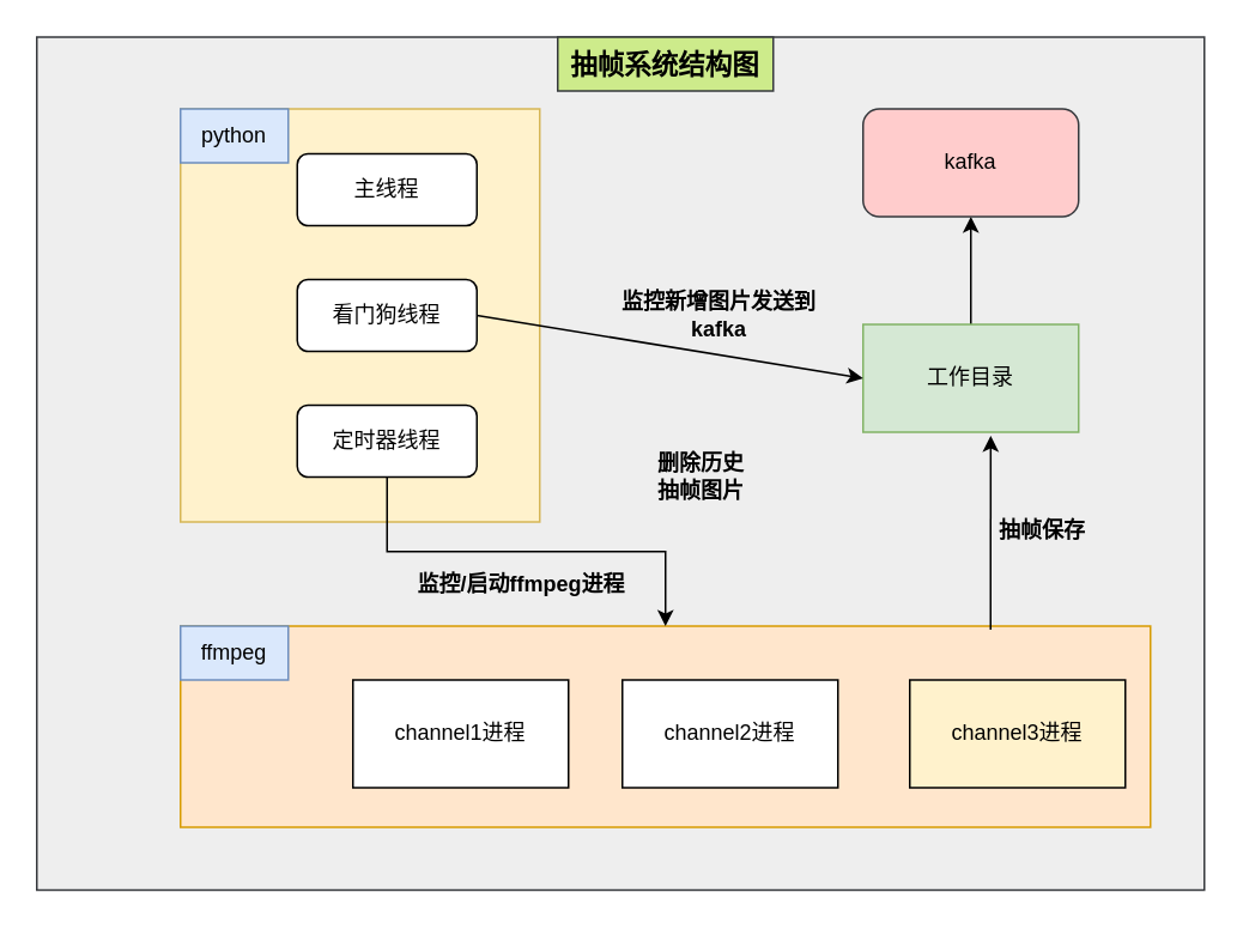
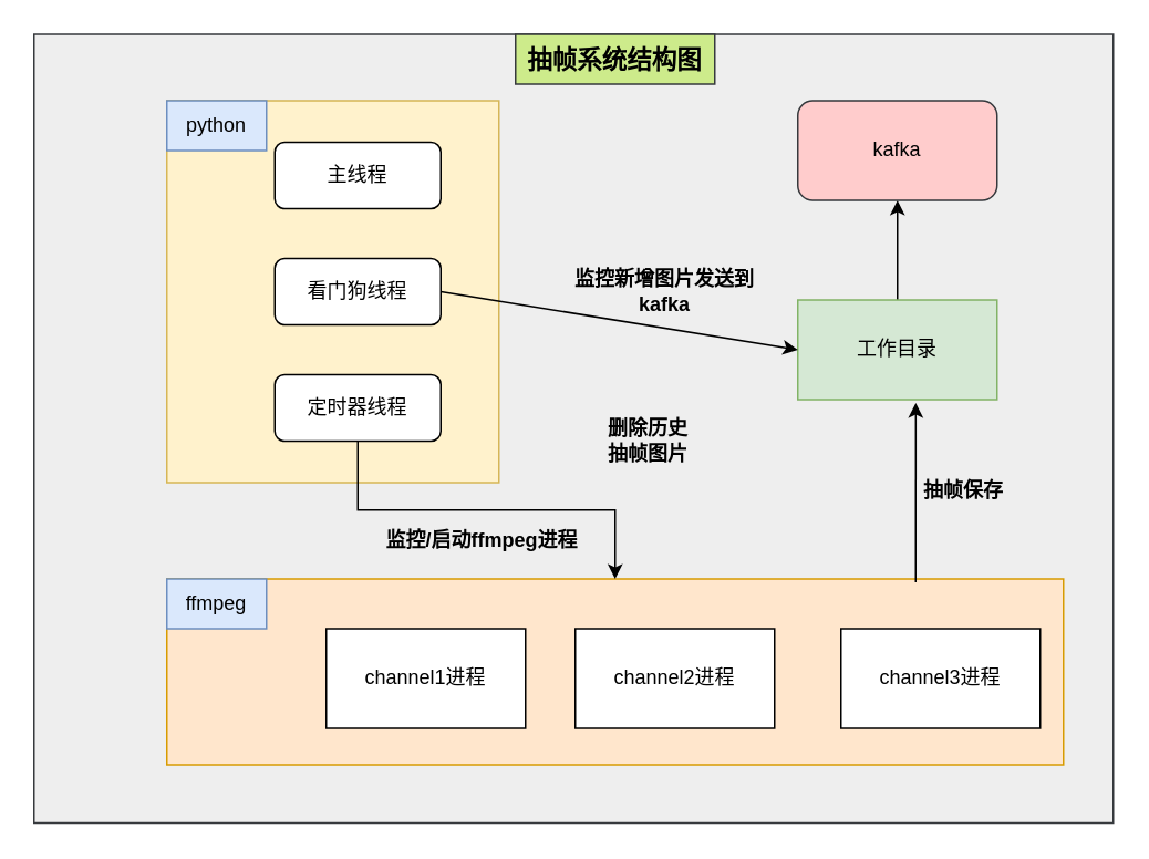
  <mxCell id="0" />
  <mxCell id="1" parent="0" />
  <mxCell id="2" value="" style="rounded=0;whiteSpace=wrap;html=1;fillColor=#eeeeee;strokeColor=#36393d;" vertex="1" parent="1"><mxGeometry x="20" y="20" width="650" height="475" as="geometry" /></mxCell>
  <mxCell id="3" value="" style="rounded=0;whiteSpace=wrap;html=1;fillColor=#ffe6cc;strokeColor=#d79b00;" vertex="1" parent="1"><mxGeometry x="100" y="348" width="540" height="112" as="geometry" /></mxCell>
  <mxCell id="4" value="" style="rounded=0;whiteSpace=wrap;html=1;fillColor=#fff2cc;strokeColor=#d6b656;" vertex="1" parent="1"><mxGeometry x="100" y="60" width="200" height="230" as="geometry" /></mxCell>
  <mxCell id="5" value="主线程" style="rounded=1;whiteSpace=wrap;html=1;" vertex="1" parent="1"><mxGeometry x="165" y="85" width="100" height="40" as="geometry" /></mxCell>
  <mxCell id="6" value="看门狗线程" style="rounded=1;whiteSpace=wrap;html=1;" vertex="1" parent="1"><mxGeometry x="165" y="155" width="100" height="40" as="geometry" /></mxCell>
  <mxCell id="7" style="edgeStyle=orthogonalEdgeStyle;rounded=0;orthogonalLoop=1;jettySize=auto;html=1;" edge="1" parent="1" source="8" target="3"><mxGeometry relative="1" as="geometry" /></mxCell>
  <mxCell id="8" value="定时器线程" style="rounded=1;whiteSpace=wrap;html=1;" vertex="1" parent="1"><mxGeometry x="165" y="225" width="100" height="40" as="geometry" /></mxCell>
  <mxCell id="9" style="edgeStyle=orthogonalEdgeStyle;rounded=0;orthogonalLoop=1;jettySize=auto;html=1;entryX=0.5;entryY=1;entryDx=0;entryDy=0;" edge="1" parent="1" source="10" target="14"><mxGeometry relative="1" as="geometry" /></mxCell>
  <mxCell id="10" value="工作目录" style="rounded=0;whiteSpace=wrap;html=1;fillColor=#d5e8d4;strokeColor=#82b366;" vertex="1" parent="1"><mxGeometry x="480" y="180" width="120" height="60" as="geometry" /></mxCell>
  <mxCell id="11" value="channel1进程" style="rounded=0;whiteSpace=wrap;html=1;" vertex="1" parent="1"><mxGeometry x="196" y="378" width="120" height="60" as="geometry" /></mxCell>
  <mxCell id="12" value="channel2进程" style="rounded=0;whiteSpace=wrap;html=1;" vertex="1" parent="1"><mxGeometry x="346" y="378" width="120" height="60" as="geometry" /></mxCell>
- <mxCell id="13" value="channel3进程" style="rounded=0;whiteSpace=wrap;html=1;fillColor=#fff2cc;" vertex="1" parent="1"><mxGeometry x="506" y="378" width="120" height="60" as="geometry" /></mxCell>
+ <mxCell id="13" value="channel3进程" style="rounded=0;whiteSpace=wrap;html=1;" vertex="1" parent="1"><mxGeometry x="506" y="378" width="120" height="60" as="geometry" /></mxCell>
  <mxCell id="14" value="kafka" style="whiteSpace=wrap;html=1;fillColor=#ffcccc;strokeColor=#36393d;rounded=1;" vertex="1" parent="1"><mxGeometry x="480" y="60" width="120" height="60" as="geometry" /></mxCell>
  <mxCell id="15" value="ffmpeg" style="text;html=1;strokeColor=#6c8ebf;fillColor=#dae8fc;align=center;verticalAlign=middle;whiteSpace=wrap;rounded=0;" vertex="1" parent="1"><mxGeometry x="100" y="348" width="60" height="30" as="geometry" /></mxCell>
  <mxCell id="16" value="python" style="text;html=1;strokeColor=#6c8ebf;fillColor=#dae8fc;align=center;verticalAlign=middle;whiteSpace=wrap;rounded=0;" vertex="1" parent="1"><mxGeometry x="100" y="60" width="60" height="30" as="geometry" /></mxCell>
  <mxCell id="17" value="" style="endArrow=classic;html=1;rounded=0;exitX=1;exitY=0.5;exitDx=0;exitDy=0;entryX=0;entryY=0.5;entryDx=0;entryDy=0;" edge="1" parent="1" source="6" target="10"><mxGeometry width="50" height="50" relative="1" as="geometry"><mxPoint x="300" y="280" as="sourcePoint" /><mxPoint x="350" y="230" as="targetPoint" /></mxGeometry></mxCell>
  <mxCell id="18" value="监控新增图片发送到kafka" style="text;html=1;strokeColor=none;fillColor=none;align=center;verticalAlign=middle;whiteSpace=wrap;rounded=0;fontStyle=1" vertex="1" parent="1"><mxGeometry x="340" y="160" width="120" height="30" as="geometry" /></mxCell>
  <mxCell id="19" value="删除历史抽帧图片" style="text;html=1;strokeColor=none;fillColor=none;align=center;verticalAlign=middle;whiteSpace=wrap;rounded=0;fontStyle=1" vertex="1" parent="1"><mxGeometry x="360" y="250" width="60" height="30" as="geometry" /></mxCell>
  <mxCell id="20" value="监控/启动ffmpeg进程" style="text;html=1;strokeColor=none;fillColor=none;align=center;verticalAlign=middle;whiteSpace=wrap;rounded=0;fontStyle=1" vertex="1" parent="1"><mxGeometry x="230" y="310" width="120" height="30" as="geometry" /></mxCell>
  <mxCell id="21" value="" style="endArrow=classic;html=1;rounded=0;entryX=0.592;entryY=1.033;entryDx=0;entryDy=0;entryPerimeter=0;" edge="1" parent="1" target="10"><mxGeometry width="50" height="50" relative="1" as="geometry"><mxPoint x="551" y="350" as="sourcePoint" /><mxPoint x="350" y="210" as="targetPoint" /></mxGeometry></mxCell>
  <mxCell id="22" value="抽帧保存" style="text;html=1;strokeColor=none;fillColor=none;align=center;verticalAlign=middle;whiteSpace=wrap;rounded=0;fontStyle=1" vertex="1" parent="1"><mxGeometry x="550" y="280" width="60" height="30" as="geometry" /></mxCell>
  <mxCell id="23" value="抽帧系统结构图" style="text;html=1;strokeColor=#36393d;fillColor=#cdeb8b;align=center;verticalAlign=middle;whiteSpace=wrap;rounded=0;fontStyle=1;fontSize=15;" vertex="1" parent="1"><mxGeometry x="310" y="20" width="120" height="30" as="geometry" /></mxCell>
